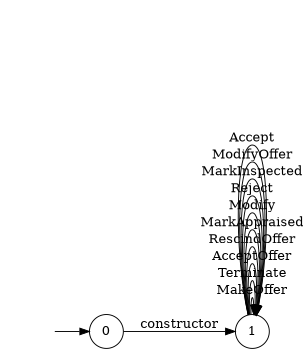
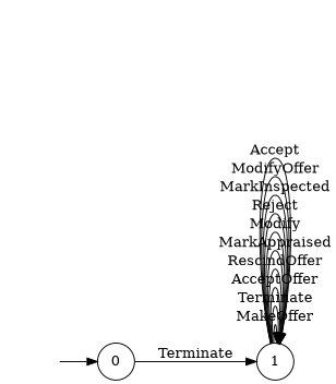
  digraph {
    rankdir=LR
    node [shape=circle]
    "" [shape=plaintext]
    n2 [label=0]
    n3 [label=1]
    "" -> n2
-   n2 -> n3 [label=constructor]
+   n2 -> n3 [label=Terminate]
    n3 -> n3 [label=MakeOffer]
    n3 -> n3 [label=Terminate]
    n3 -> n3 [label=AcceptOffer]
    n3 -> n3 [label=RescindOffer]
    n3 -> n3 [label=MarkAppraised]
    n3 -> n3 [label=Modify]
    n3 -> n3 [label=Reject]
    n3 -> n3 [label=MarkInspected]
    n3 -> n3 [label=ModifyOffer]
    n3 -> n3 [label=Accept]
  }
